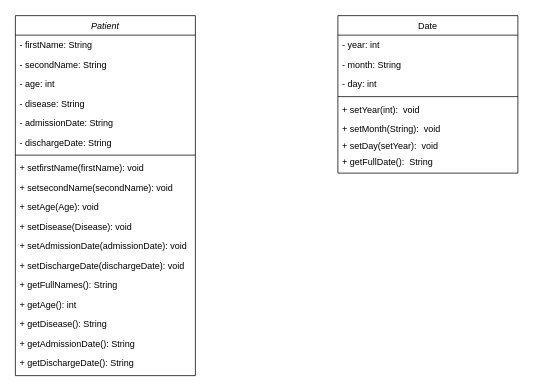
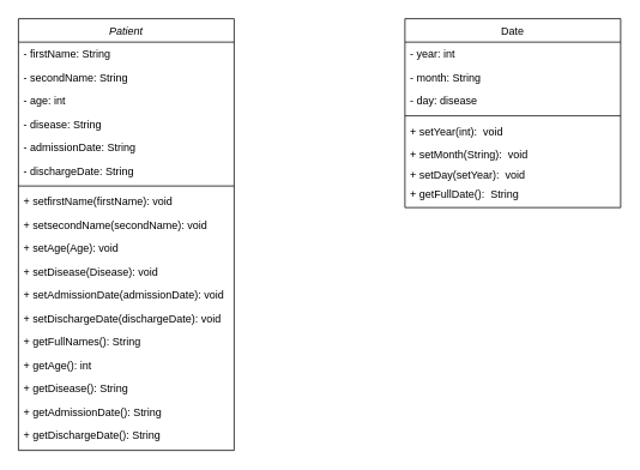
  <mxCell id="0" />
  <mxCell id="1" parent="0" />
  <mxCell id="2" value="Patient" style="swimlane;fontStyle=2;align=center;verticalAlign=top;childLayout=stackLayout;horizontal=1;startSize=26;horizontalStack=0;resizeParent=1;resizeLast=0;collapsible=1;marginBottom=0;rounded=0;shadow=0;strokeWidth=1;" parent="1" vertex="1"><mxGeometry x="20" width="240" height="480" as="geometry" y="20"><mxRectangle x="230" y="140" width="160" height="26" as="alternateBounds" /></mxGeometry></mxCell>
  <mxCell id="3" value="- firstName: String" style="text;align=left;verticalAlign=top;spacingLeft=4;spacingRight=4;overflow=hidden;rotatable=0;points=[[0,0.5],[1,0.5]];portConstraint=eastwest;" parent="2" vertex="1"><mxGeometry y="26" width="240" height="26" as="geometry" /></mxCell>
  <mxCell id="4" value="- secondName: String" style="text;align=left;verticalAlign=top;spacingLeft=4;spacingRight=4;overflow=hidden;rotatable=0;points=[[0,0.5],[1,0.5]];portConstraint=eastwest;rounded=0;shadow=0;html=0;" parent="2" vertex="1"><mxGeometry y="52" width="240" height="26" as="geometry" /></mxCell>
  <mxCell id="5" value="- age: int" style="text;align=left;verticalAlign=top;spacingLeft=4;spacingRight=4;overflow=hidden;rotatable=0;points=[[0,0.5],[1,0.5]];portConstraint=eastwest;rounded=0;shadow=0;html=0;" parent="2" vertex="1"><mxGeometry y="78" width="240" height="26" as="geometry" /></mxCell>
  <mxCell id="6" value="- disease: String" style="text;align=left;verticalAlign=top;spacingLeft=4;spacingRight=4;overflow=hidden;rotatable=0;points=[[0,0.5],[1,0.5]];portConstraint=eastwest;rounded=0;shadow=0;html=0;" parent="2" vertex="1"><mxGeometry y="104" width="240" height="26" as="geometry" /></mxCell>
  <mxCell id="7" value="- admissionDate: String" style="text;align=left;verticalAlign=top;spacingLeft=4;spacingRight=4;overflow=hidden;rotatable=0;points=[[0,0.5],[1,0.5]];portConstraint=eastwest;rounded=0;shadow=0;html=0;" parent="2" vertex="1"><mxGeometry y="130" width="240" height="26" as="geometry" /></mxCell>
  <mxCell id="8" value="- dischargeDate: String" style="text;align=left;verticalAlign=top;spacingLeft=4;spacingRight=4;overflow=hidden;rotatable=0;points=[[0,0.5],[1,0.5]];portConstraint=eastwest;rounded=0;shadow=0;html=0;" parent="2" vertex="1"><mxGeometry y="156" width="240" height="26" as="geometry" /></mxCell>
  <mxCell id="9" value="" style="line;html=1;strokeWidth=1;align=left;verticalAlign=middle;spacingTop=-1;spacingLeft=3;spacingRight=3;rotatable=0;labelPosition=right;points=[];portConstraint=eastwest;" parent="2" vertex="1"><mxGeometry y="182" width="240" height="8" as="geometry" /></mxCell>
  <mxCell id="10" value="+ setfirstName(firstName): void" style="text;align=left;verticalAlign=top;spacingLeft=4;spacingRight=4;overflow=hidden;rotatable=0;points=[[0,0.5],[1,0.5]];portConstraint=eastwest;rounded=0;shadow=0;html=0;" parent="2" vertex="1"><mxGeometry y="190" width="240" height="26" as="geometry" /></mxCell>
  <mxCell id="11" value="+ setsecondName(secondName): void" style="text;align=left;verticalAlign=top;spacingLeft=4;spacingRight=4;overflow=hidden;rotatable=0;points=[[0,0.5],[1,0.5]];portConstraint=eastwest;rounded=0;shadow=0;html=0;" parent="2" vertex="1"><mxGeometry y="216" width="240" height="26" as="geometry" /></mxCell>
  <mxCell id="12" value="+ setAge(Age): void" style="text;align=left;verticalAlign=top;spacingLeft=4;spacingRight=4;overflow=hidden;rotatable=0;points=[[0,0.5],[1,0.5]];portConstraint=eastwest;rounded=0;shadow=0;html=0;" parent="2" vertex="1"><mxGeometry y="242" width="240" height="26" as="geometry" /></mxCell>
  <mxCell id="13" value="+ setDisease(Disease): void" style="text;align=left;verticalAlign=top;spacingLeft=4;spacingRight=4;overflow=hidden;rotatable=0;points=[[0,0.5],[1,0.5]];portConstraint=eastwest;rounded=0;shadow=0;html=0;" parent="2" vertex="1"><mxGeometry y="268" width="240" height="26" as="geometry" /></mxCell>
  <mxCell id="14" value="+ setAdmissionDate(admissionDate): void" style="text;align=left;verticalAlign=top;spacingLeft=4;spacingRight=4;overflow=hidden;rotatable=0;points=[[0,0.5],[1,0.5]];portConstraint=eastwest;rounded=0;shadow=0;html=0;" parent="2" vertex="1"><mxGeometry y="294" width="240" height="26" as="geometry" /></mxCell>
  <mxCell id="15" value="+ setDischargeDate(dischargeDate): void" style="text;align=left;verticalAlign=top;spacingLeft=4;spacingRight=4;overflow=hidden;rotatable=0;points=[[0,0.5],[1,0.5]];portConstraint=eastwest;rounded=0;shadow=0;html=0;" parent="2" vertex="1"><mxGeometry y="320" width="240" height="26" as="geometry" /></mxCell>
  <mxCell id="16" value="+ getFullNames(): String" style="text;align=left;verticalAlign=top;spacingLeft=4;spacingRight=4;overflow=hidden;rotatable=0;points=[[0,0.5],[1,0.5]];portConstraint=eastwest;rounded=0;shadow=0;html=0;" parent="2" vertex="1"><mxGeometry y="346" width="240" height="26" as="geometry" /></mxCell>
  <mxCell id="17" value="+ getAge(): int" style="text;align=left;verticalAlign=top;spacingLeft=4;spacingRight=4;overflow=hidden;rotatable=0;points=[[0,0.5],[1,0.5]];portConstraint=eastwest;rounded=0;shadow=0;html=0;" parent="2" vertex="1"><mxGeometry y="372" width="240" height="26" as="geometry" /></mxCell>
  <mxCell id="18" value="+ getDisease(): String" style="text;align=left;verticalAlign=top;spacingLeft=4;spacingRight=4;overflow=hidden;rotatable=0;points=[[0,0.5],[1,0.5]];portConstraint=eastwest;rounded=0;shadow=0;html=0;" parent="2" vertex="1"><mxGeometry y="398" width="240" height="26" as="geometry" /></mxCell>
  <mxCell id="19" value="+ getAdmissionDate(): String" style="text;align=left;verticalAlign=top;spacingLeft=4;spacingRight=4;overflow=hidden;rotatable=0;points=[[0,0.5],[1,0.5]];portConstraint=eastwest;rounded=0;shadow=0;html=0;" parent="2" vertex="1"><mxGeometry y="424" width="240" height="26" as="geometry" /></mxCell>
  <mxCell id="20" value="+ getDischargeDate(): String" style="text;align=left;verticalAlign=top;spacingLeft=4;spacingRight=4;overflow=hidden;rotatable=0;points=[[0,0.5],[1,0.5]];portConstraint=eastwest;rounded=0;shadow=0;html=0;" parent="2" vertex="1"><mxGeometry y="450" width="240" height="26" as="geometry" /></mxCell>
  <mxCell id="21" value="Date" style="swimlane;fontStyle=0;align=center;verticalAlign=top;childLayout=stackLayout;horizontal=1;startSize=26;horizontalStack=0;resizeParent=1;resizeLast=0;collapsible=1;marginBottom=0;rounded=0;shadow=0;strokeWidth=1;" parent="1" vertex="1"><mxGeometry x="450" width="240" height="210" as="geometry" y="20"><mxRectangle x="230" y="140" width="160" height="26" as="alternateBounds" /></mxGeometry></mxCell>
  <mxCell id="22" value="- year: int" style="text;align=left;verticalAlign=top;spacingLeft=4;spacingRight=4;overflow=hidden;rotatable=0;points=[[0,0.5],[1,0.5]];portConstraint=eastwest;" parent="21" vertex="1"><mxGeometry y="26" width="240" height="26" as="geometry" /></mxCell>
  <mxCell id="23" value="- month: String" style="text;align=left;verticalAlign=top;spacingLeft=4;spacingRight=4;overflow=hidden;rotatable=0;points=[[0,0.5],[1,0.5]];portConstraint=eastwest;rounded=0;shadow=0;html=0;" parent="21" vertex="1"><mxGeometry y="52" width="240" height="26" as="geometry" /></mxCell>
- <mxCell id="24" value="- day: int" style="text;align=left;verticalAlign=top;spacingLeft=4;spacingRight=4;overflow=hidden;rotatable=0;points=[[0,0.5],[1,0.5]];portConstraint=eastwest;rounded=0;shadow=0;html=0;" parent="21" vertex="1"><mxGeometry y="78" width="240" height="26" as="geometry" /></mxCell>
+ <mxCell id="24" value="- day: disease" style="text;align=left;verticalAlign=top;spacingLeft=4;spacingRight=4;overflow=hidden;rotatable=0;points=[[0,0.5],[1,0.5]];portConstraint=eastwest;rounded=0;shadow=0;html=0;" parent="21" vertex="1"><mxGeometry y="78" width="240" height="26" as="geometry" /></mxCell>
  <mxCell id="25" value="" style="line;html=1;strokeWidth=1;align=left;verticalAlign=middle;spacingTop=-1;spacingLeft=3;spacingRight=3;rotatable=0;labelPosition=right;points=[];portConstraint=eastwest;" parent="21" vertex="1"><mxGeometry y="104" width="240" height="8" as="geometry" /></mxCell>
  <mxCell id="26" value="+ setYear(int):  void" style="text;align=left;verticalAlign=top;spacingLeft=4;spacingRight=4;overflow=hidden;rotatable=0;points=[[0,0.5],[1,0.5]];portConstraint=eastwest;rounded=0;shadow=0;html=0;" parent="21" vertex="1"><mxGeometry y="112" width="240" height="26" as="geometry" /></mxCell>
  <mxCell id="27" value="+ setMonth(String):  void" style="text;align=left;verticalAlign=top;spacingLeft=4;spacingRight=4;overflow=hidden;rotatable=0;points=[[0,0.5],[1,0.5]];portConstraint=eastwest;rounded=0;shadow=0;html=0;" parent="21" vertex="1"><mxGeometry y="138" width="240" height="22" as="geometry" /></mxCell>
  <mxCell id="28" value="+ setDay(setYear):  void" style="text;align=left;verticalAlign=top;spacingLeft=4;spacingRight=4;overflow=hidden;rotatable=0;points=[[0,0.5],[1,0.5]];portConstraint=eastwest;rounded=0;shadow=0;html=0;" parent="21" vertex="1"><mxGeometry y="160" width="240" height="22" as="geometry" /></mxCell>
  <mxCell id="29" value="+ getFullDate():  String" style="text;align=left;verticalAlign=top;spacingLeft=4;spacingRight=4;overflow=hidden;rotatable=0;points=[[0,0.5],[1,0.5]];portConstraint=eastwest;rounded=0;shadow=0;html=0;" parent="21" vertex="1"><mxGeometry y="182" width="240" height="22" as="geometry" /></mxCell>
